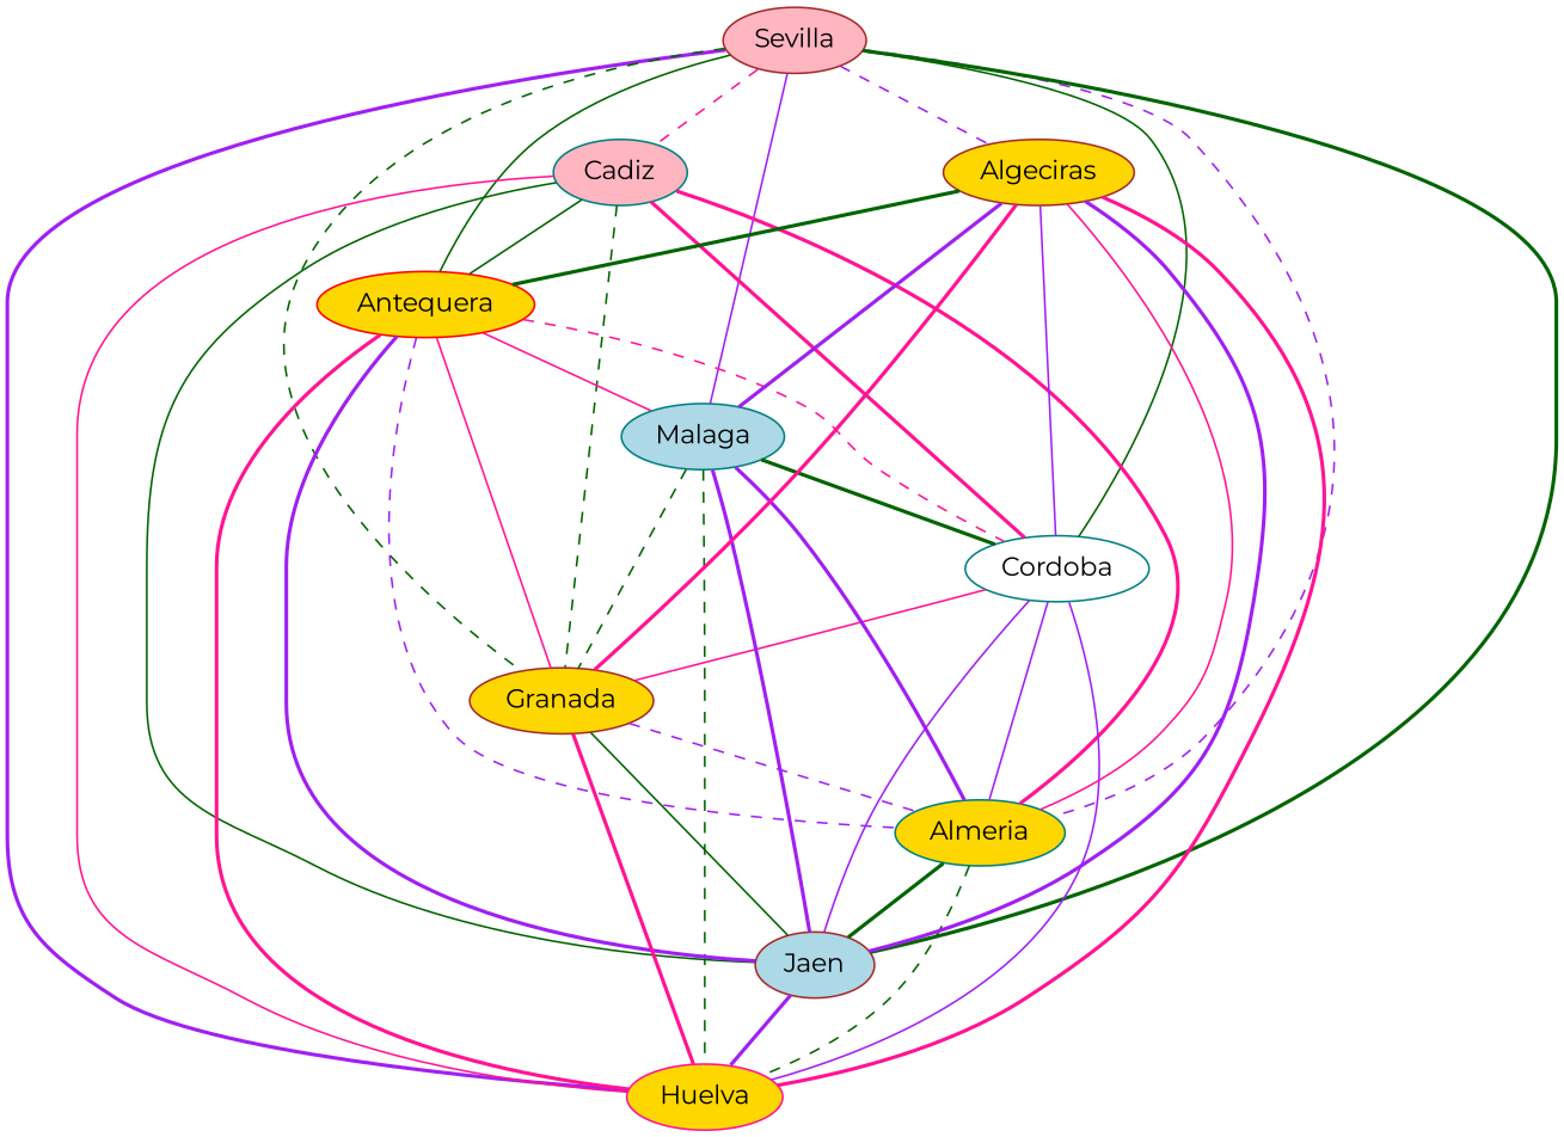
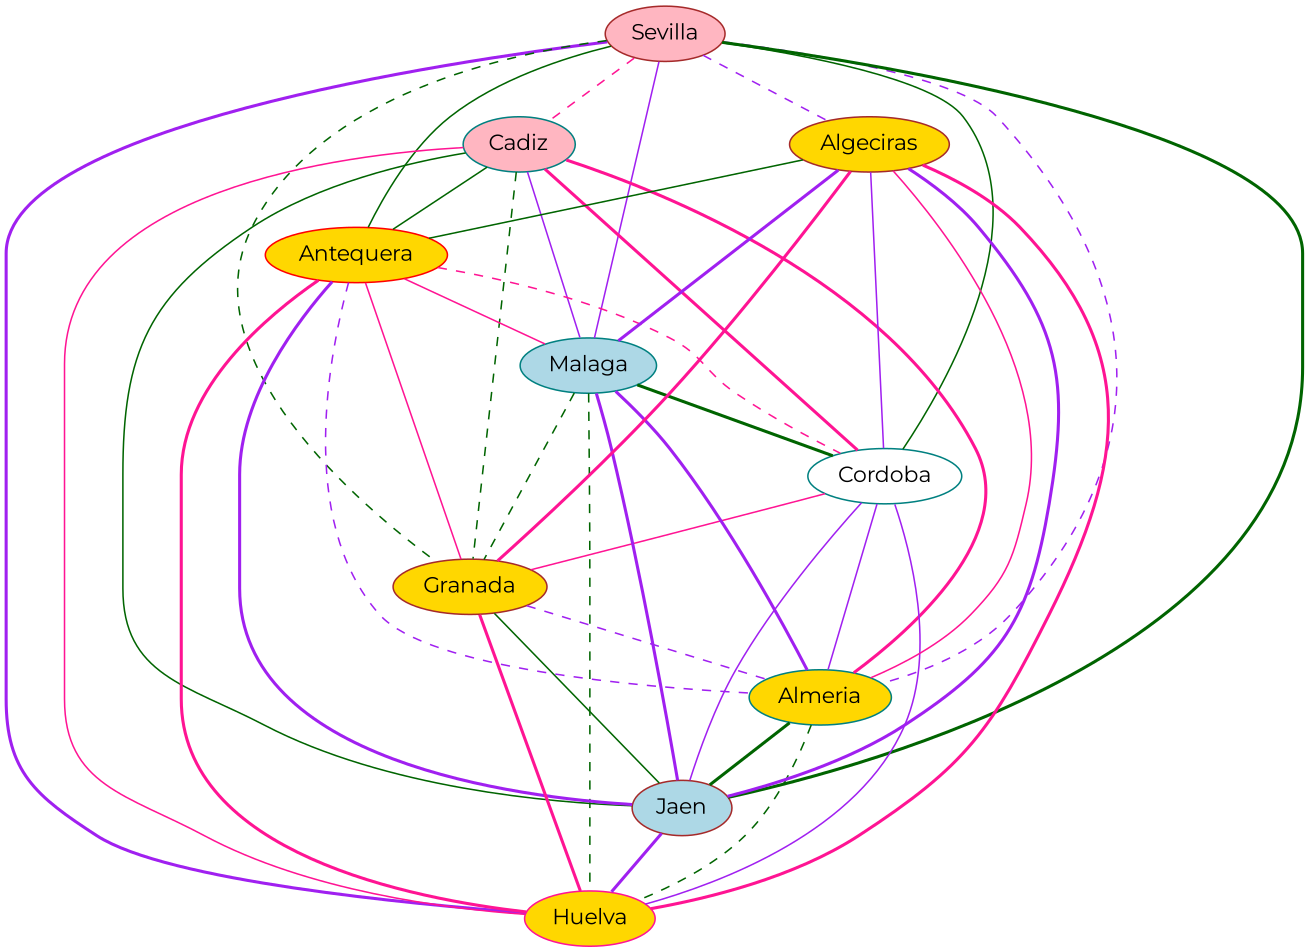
  strict graph {
    fontname=Montserrat
    node [color=brown fillcolor=gold fontname=Montserrat style=filled]
    edge [color=purple fontname=Montserrat style=solid]
    Sevilla [fillcolor=lightpink]
    Cadiz [color=teal fillcolor=lightpink]
    Huelva [color=deeppink]
    Cordoba [color=teal fillcolor=white]
    Malaga [color=teal fillcolor=lightblue]
    Antequera [color=red]
    Almeria [color=teal]
    Granada
    Jaen [fillcolor=lightblue]
    Algeciras
    Sevilla -- Cadiz [color=deeppink style=dashed]
    Sevilla -- Huelva [style=bold]
    Sevilla -- Cordoba [color=darkgreen]
    Sevilla -- Malaga
    Sevilla -- Antequera [color=darkgreen]
    Sevilla -- Almeria [style=dashed]
    Sevilla -- Granada [color=darkgreen style=dashed]
    Sevilla -- Jaen [color=darkgreen style=bold]
    Sevilla -- Algeciras [style=dashed]
    Cadiz -- Huelva [color=deeppink]
    Cadiz -- Cordoba [color=deeppink style=bold]
+   Cadiz -- Malaga
    Cadiz -- Antequera [color=darkgreen]
    Cadiz -- Almeria [color=deeppink style=bold]
    Cadiz -- Granada [color=darkgreen style=dashed]
    Cadiz -- Jaen [color=darkgreen]
    Cordoba -- Huelva
    Cordoba -- Granada [color=deeppink]
    Cordoba -- Jaen
    Malaga -- Huelva [color=darkgreen style=dashed]
    Malaga -- Cordoba [color=darkgreen style=bold]
    Malaga -- Almeria [style=bold]
    Malaga -- Granada [color=darkgreen style=dashed]
    Malaga -- Jaen [style=bold]
    Antequera -- Huelva [color=deeppink style=bold]
    Antequera -- Cordoba [color=deeppink style=dashed]
    Antequera -- Malaga [color=deeppink]
    Antequera -- Almeria [style=dashed]
    Antequera -- Granada [color=deeppink]
    Antequera -- Jaen [style=bold]
    Almeria -- Huelva [color=darkgreen style=dashed]
    Almeria -- Cordoba
    Almeria -- Jaen [color=darkgreen style=bold]
    Granada -- Huelva [color=deeppink style=bold]
    Granada -- Almeria [style=dashed]
    Granada -- Jaen [color=darkgreen]
    Jaen -- Huelva [style=bold]
    Algeciras -- Huelva [color=deeppink style=bold]
    Algeciras -- Cordoba
    Algeciras -- Malaga [style=bold]
-   Algeciras -- Antequera [color=darkgreen style=bold]
+   Algeciras -- Antequera [color=darkgreen]
    Algeciras -- Almeria [color=deeppink]
    Algeciras -- Granada [color=deeppink style=bold]
    Algeciras -- Jaen [style=bold]
  }
